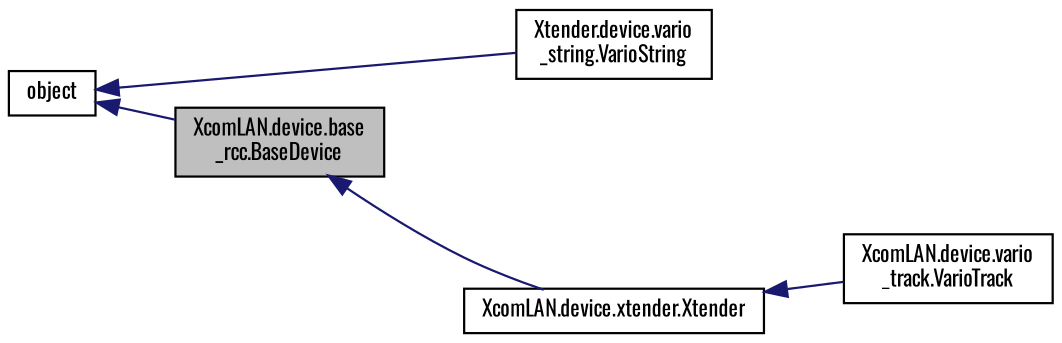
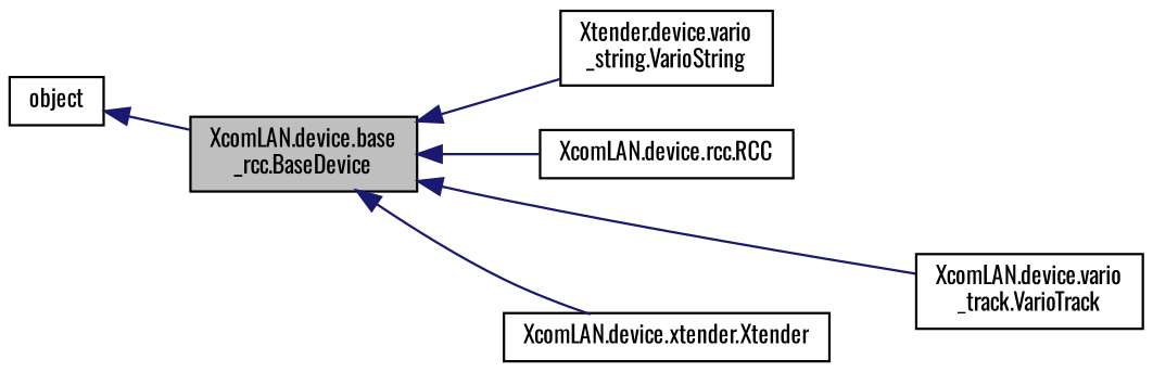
  digraph {
    fontname=Oswald
    rankdir=LR
    node [color=black fillcolor=white fontname=Oswald fontsize=10 shape=record style=filled]
    edge [color=midnightblue dir=back fontname=Oswald fontsize=10 labelfontname=Helvetica labelfontsize=10 style=solid]
    n1 [fillcolor=grey75 fontcolor=black height=0.2 label="XcomLAN.device.base\l_rcc.BaseDevice" width=0.4]
+   n2 [height=0.2 label="XcomLAN.device.rcc.RCC" width=0.4]
    n3 [height=0.2 label="Xtender.device.vario\l_string.VarioString" width=0.4]
    n4 [height=0.2 label="XcomLAN.device.vario\l_track.VarioTrack" width=0.4]
    n5 [height=0.2 label="XcomLAN.device.xtender.Xtender" width=0.4]
    n6 [height=0.2 label=object width=0.4]
-   n6 -> n3
-   n5 -> n4
+   n1 -> n2
+   n1 -> n3
+   n1 -> n4
    n1 -> n5
    n6 -> n1
  }
